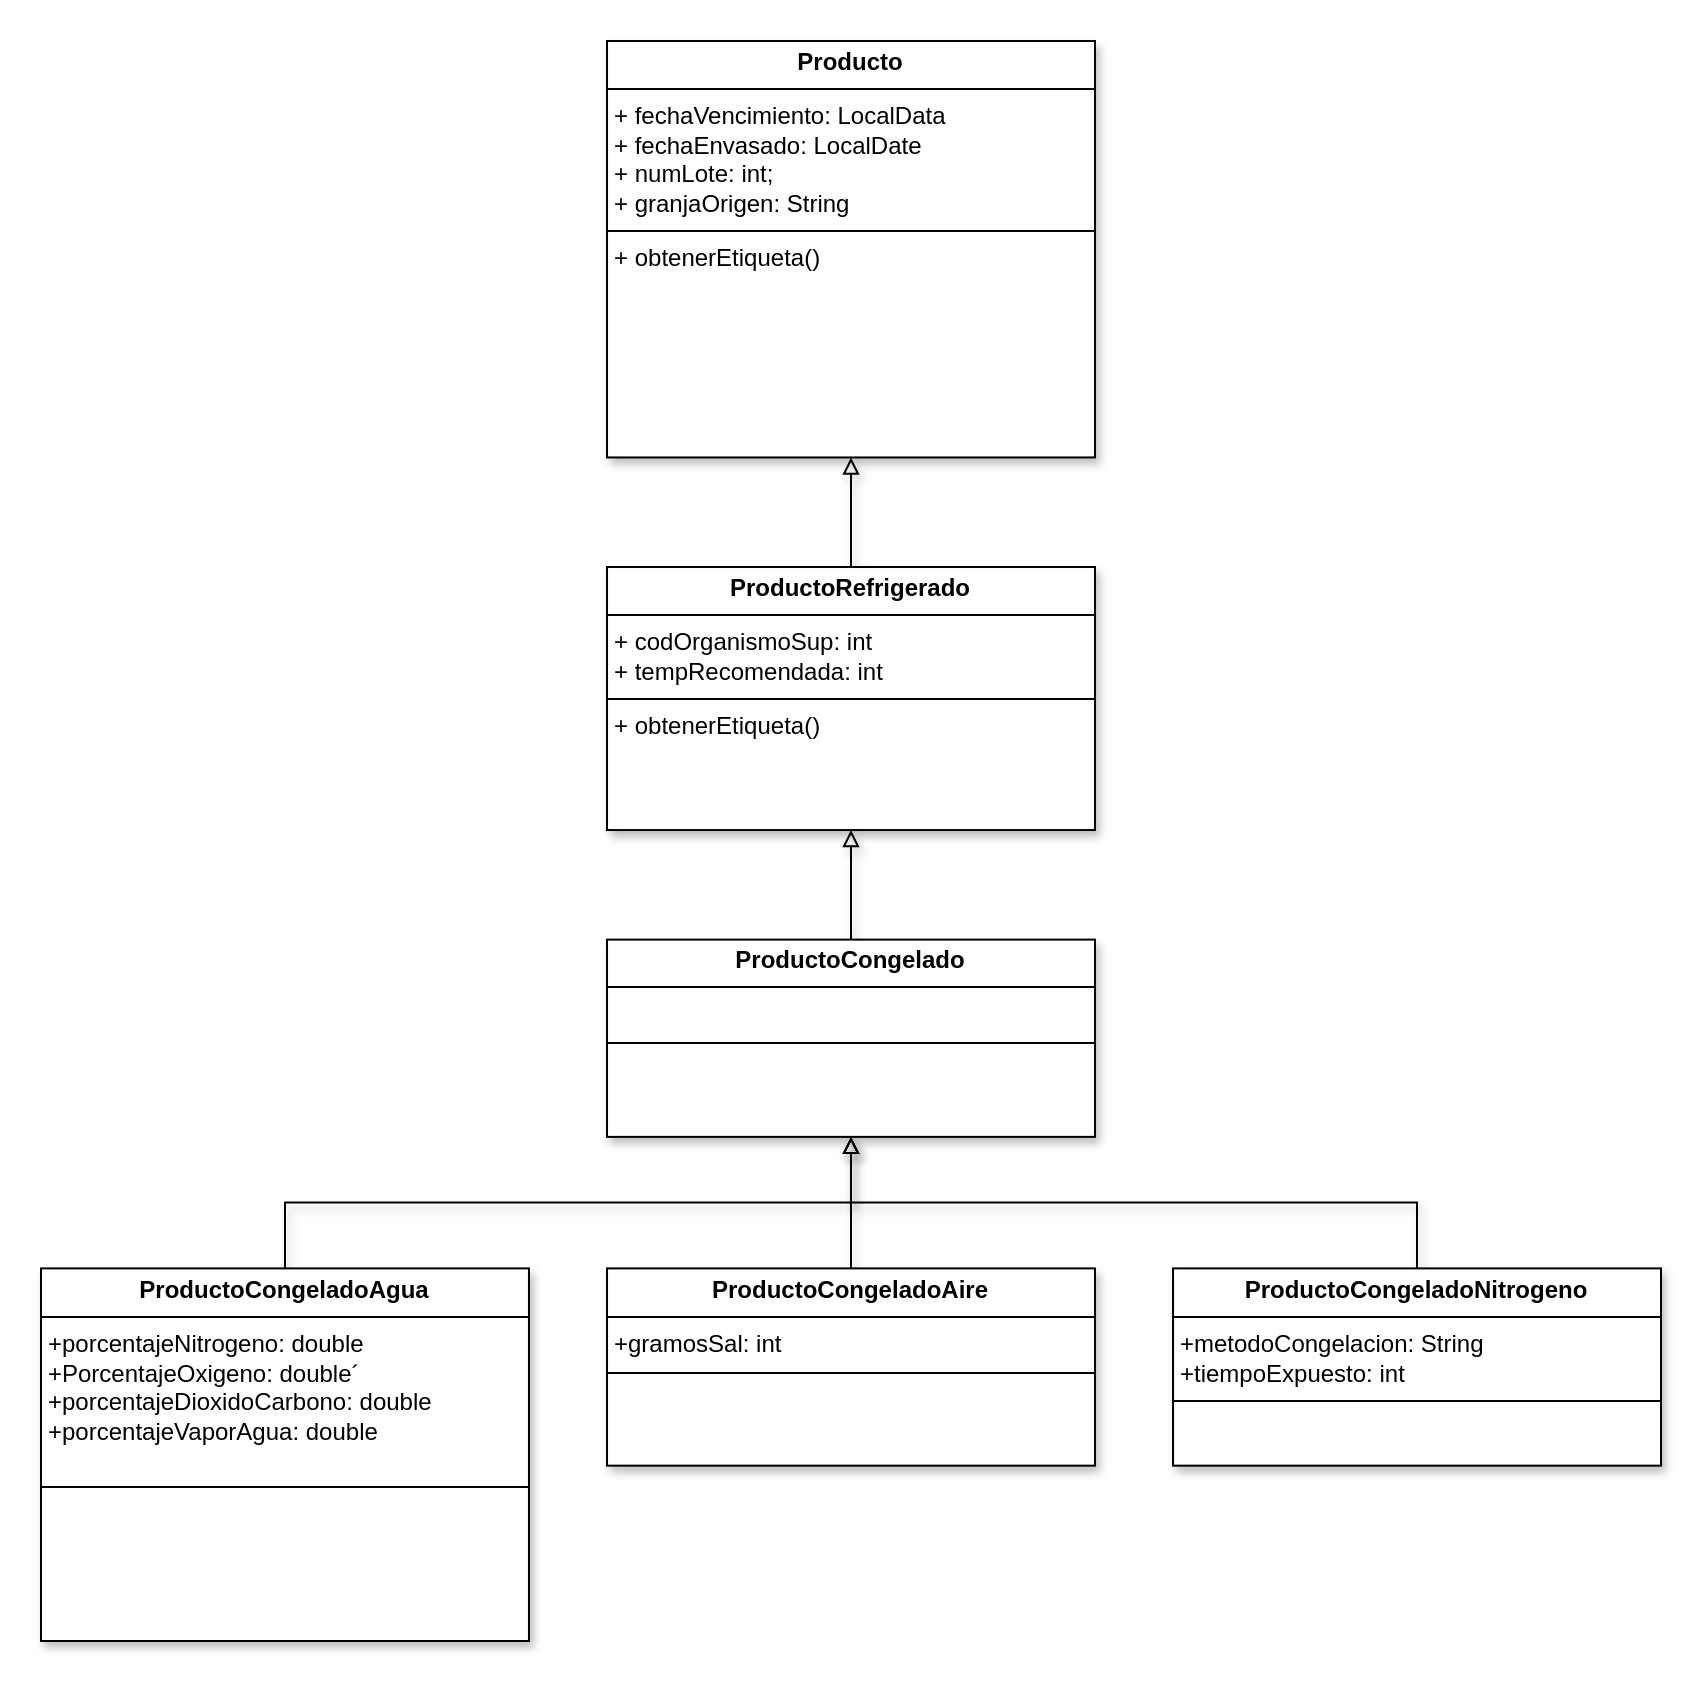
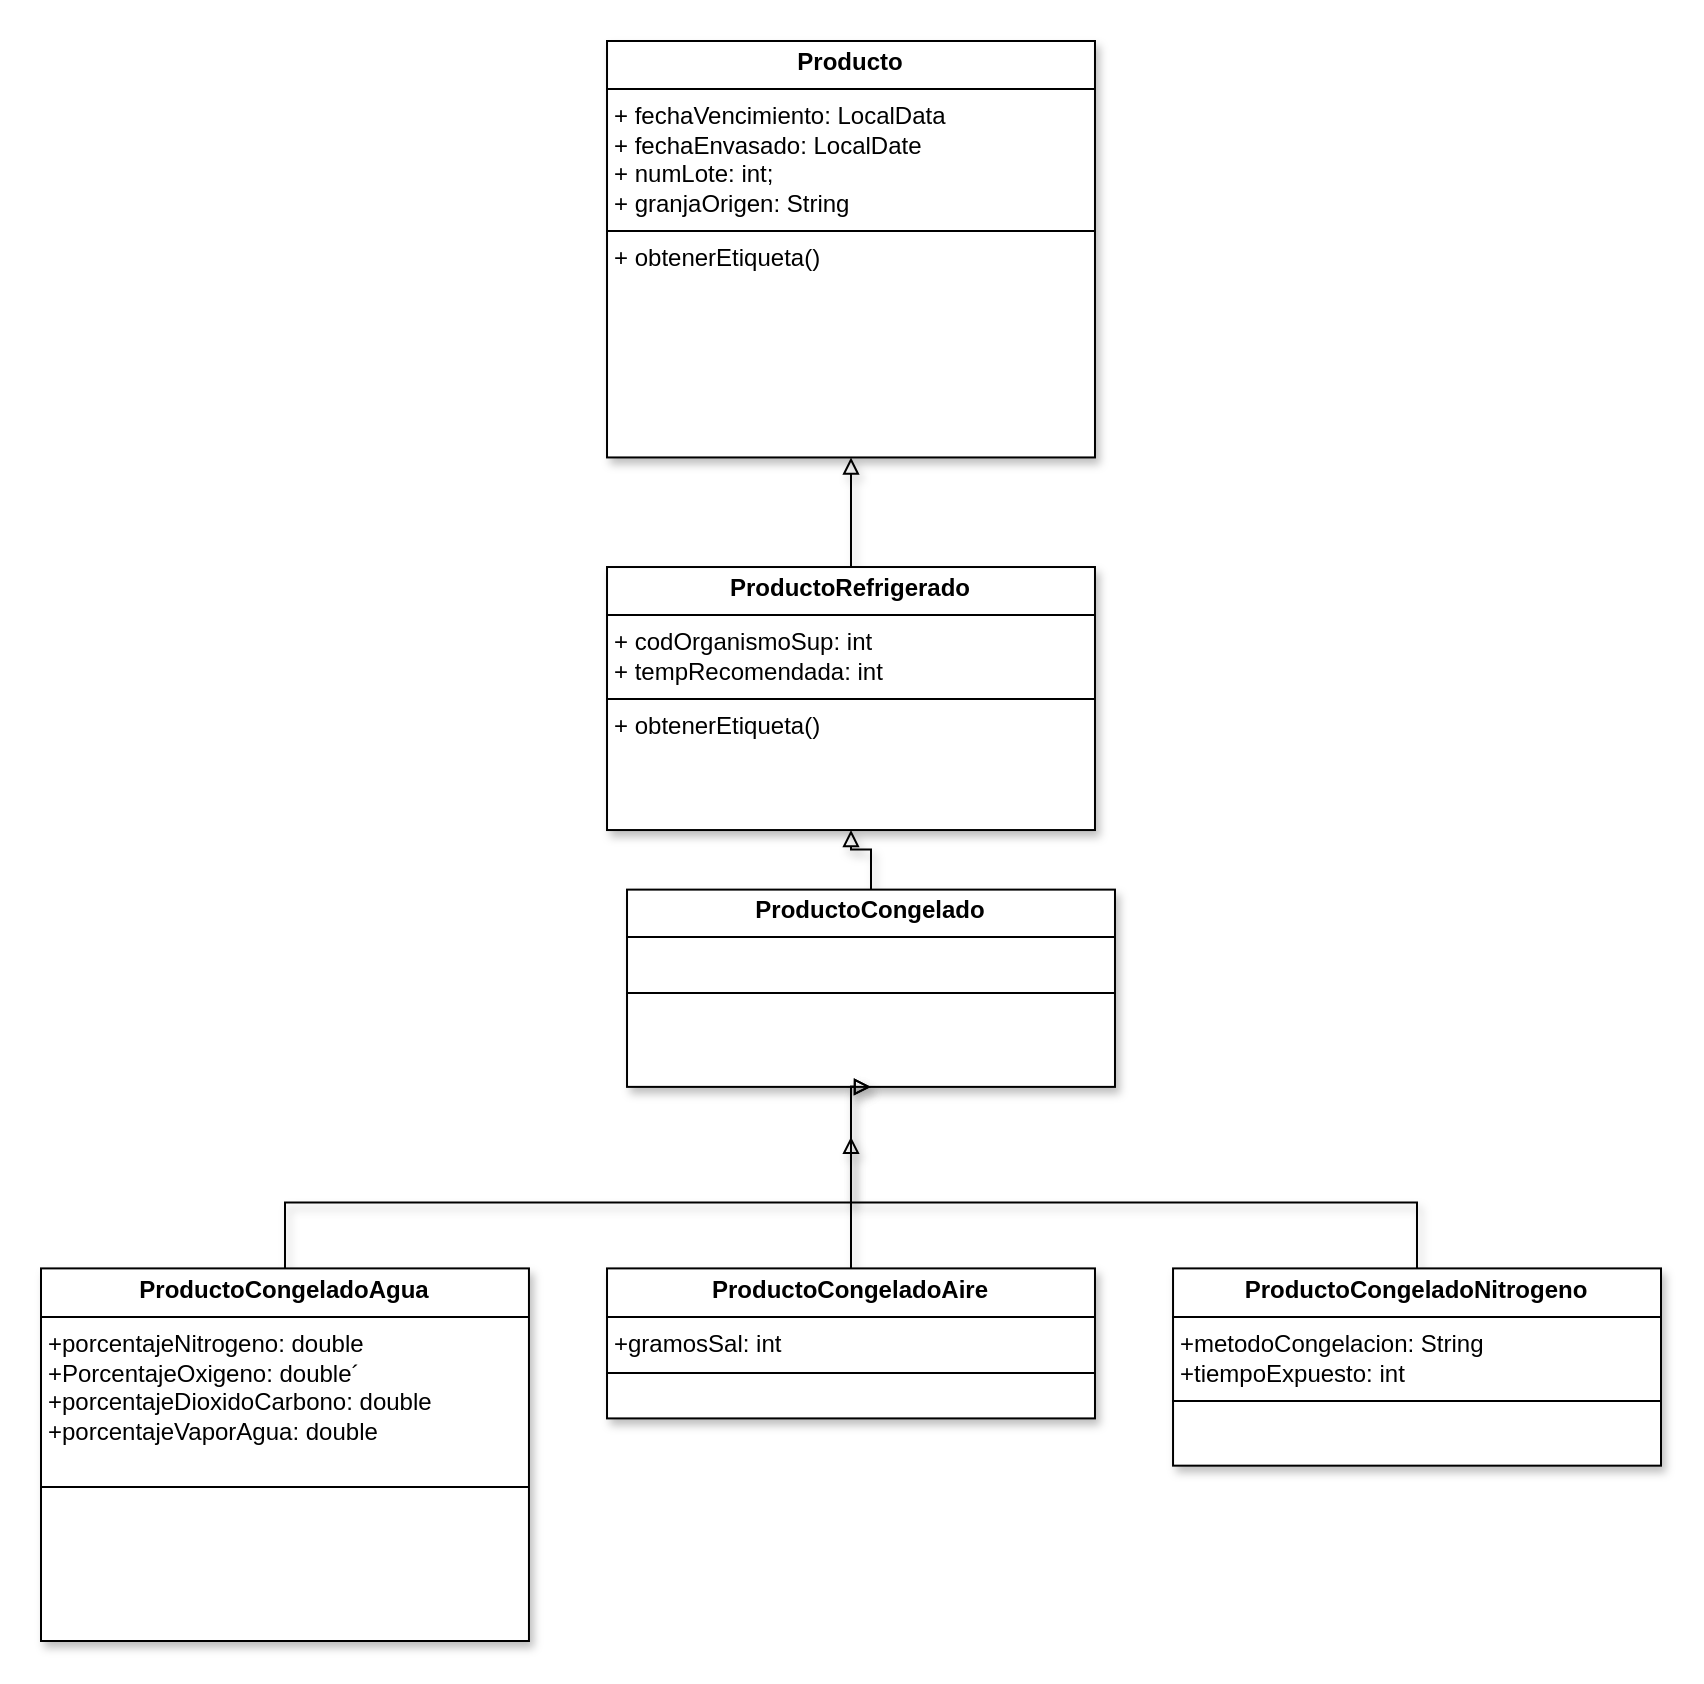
  <mxCell id="0" />
  <mxCell id="1" parent="0" />
  <mxCell id="2" value="" style="group;shadow=1;" vertex="1" connectable="0" parent="1"><mxGeometry x="20" y="20" width="810" height="800" as="geometry" /></mxCell>
  <mxCell id="3" value="&lt;p style=&quot;margin:0px;margin-top:4px;text-align:center;&quot;&gt;&lt;b&gt;Producto&lt;/b&gt;&lt;/p&gt;&lt;hr size=&quot;1&quot; style=&quot;border-style:solid;&quot;&gt;&lt;p style=&quot;margin:0px;margin-left:4px;&quot;&gt;+ fechaVencimiento: LocalData&lt;/p&gt;&lt;p style=&quot;margin:0px;margin-left:4px;&quot;&gt;+ fechaEnvasado: LocalDate&lt;/p&gt;&lt;p style=&quot;margin:0px;margin-left:4px;&quot;&gt;+ numLote: int;&lt;/p&gt;&lt;p style=&quot;margin:0px;margin-left:4px;&quot;&gt;+ granjaOrigen: String&lt;/p&gt;&lt;hr size=&quot;1&quot; style=&quot;border-style:solid;&quot;&gt;&lt;p style=&quot;margin:0px;margin-left:4px;&quot;&gt;+ obtenerEtiqueta()&lt;/p&gt;" style="verticalAlign=top;align=left;overflow=fill;html=1;whiteSpace=wrap;shadow=1;" parent="2" vertex="1"><mxGeometry x="283.012" width="243.976" height="208.219" as="geometry" /></mxCell>
  <mxCell id="4" style="edgeStyle=orthogonalEdgeStyle;rounded=0;orthogonalLoop=1;jettySize=auto;html=1;exitX=0.5;exitY=0;exitDx=0;exitDy=0;entryX=0.5;entryY=1;entryDx=0;entryDy=0;endArrow=block;endFill=0;shadow=1;" parent="2" source="5" target="3" edge="1"><mxGeometry relative="1" as="geometry" /></mxCell>
  <mxCell id="5" value="&lt;p style=&quot;margin:0px;margin-top:4px;text-align:center;&quot;&gt;&lt;b&gt;ProductoRefrigerado&lt;/b&gt;&lt;/p&gt;&lt;hr size=&quot;1&quot; style=&quot;border-style:solid;&quot;&gt;&lt;p style=&quot;margin:0px;margin-left:4px;&quot;&gt;+ codOrganismoSup: int&lt;/p&gt;&lt;p style=&quot;margin:0px;margin-left:4px;&quot;&gt;+ tempRecomendada: int&lt;/p&gt;&lt;hr size=&quot;1&quot; style=&quot;border-style:solid;&quot;&gt;&lt;p style=&quot;margin:0px;margin-left:4px;&quot;&gt;+ obtenerEtiqueta()&lt;/p&gt;" style="verticalAlign=top;align=left;overflow=fill;html=1;whiteSpace=wrap;shadow=1;" parent="2" vertex="1"><mxGeometry x="283.012" y="263.014" width="243.976" height="131.507" as="geometry" /></mxCell>
  <mxCell id="6" style="edgeStyle=orthogonalEdgeStyle;rounded=0;orthogonalLoop=1;jettySize=auto;html=1;entryX=0.5;entryY=1;entryDx=0;entryDy=0;endArrow=block;endFill=0;shadow=1;" parent="2" source="7" target="5" edge="1"><mxGeometry relative="1" as="geometry" /></mxCell>
- <mxCell id="7" value="&lt;p style=&quot;margin:0px;margin-top:4px;text-align:center;&quot;&gt;&lt;b&gt;ProductoCongelado&lt;/b&gt;&lt;/p&gt;&lt;hr size=&quot;1&quot; style=&quot;border-style:solid;&quot;&gt;&lt;p style=&quot;margin:0px;margin-left:4px;&quot;&gt;&lt;br&gt;&lt;/p&gt;&lt;hr size=&quot;1&quot; style=&quot;border-style:solid;&quot;&gt;&lt;p style=&quot;margin:0px;margin-left:4px;&quot;&gt;&lt;br&gt;&lt;/p&gt;" style="verticalAlign=top;align=left;overflow=fill;html=1;whiteSpace=wrap;shadow=1;" parent="2" vertex="1"><mxGeometry x="283.012" y="449.315" width="243.976" height="98.63" as="geometry" /></mxCell>
+ <mxCell id="7" value="&lt;p style=&quot;margin:0px;margin-top:4px;text-align:center;&quot;&gt;&lt;b&gt;ProductoCongelado&lt;/b&gt;&lt;/p&gt;&lt;hr size=&quot;1&quot; style=&quot;border-style:solid;&quot;&gt;&lt;p style=&quot;margin:0px;margin-left:4px;&quot;&gt;&lt;br&gt;&lt;/p&gt;&lt;hr size=&quot;1&quot; style=&quot;border-style:solid;&quot;&gt;&lt;p style=&quot;margin:0px;margin-left:4px;&quot;&gt;&lt;br&gt;&lt;/p&gt;" style="verticalAlign=top;align=left;overflow=fill;html=1;whiteSpace=wrap;shadow=1;" parent="2" vertex="1"><mxGeometry x="293.012" y="424.315" width="243.976" height="98.63" as="geometry" /></mxCell>
  <mxCell id="8" style="edgeStyle=orthogonalEdgeStyle;rounded=0;orthogonalLoop=1;jettySize=auto;html=1;entryX=0.5;entryY=1;entryDx=0;entryDy=0;endArrow=block;endFill=0;shadow=1;" parent="2" source="9" target="7" edge="1"><mxGeometry relative="1" as="geometry"><Array as="points"><mxPoint x="121.988" y="580.822" /><mxPoint x="405.0" y="580.822" /></Array></mxGeometry></mxCell>
  <mxCell id="9" value="&lt;p style=&quot;margin:0px;margin-top:4px;text-align:center;&quot;&gt;&lt;b&gt;ProductoCongeladoAgua&lt;/b&gt;&lt;/p&gt;&lt;hr size=&quot;1&quot; style=&quot;border-style:solid;&quot;&gt;&lt;p style=&quot;margin:0px;margin-left:4px;&quot;&gt;+porcentajeNitrogeno: double&lt;/p&gt;&lt;p style=&quot;margin:0px;margin-left:4px;&quot;&gt;+PorcentajeOxigeno: double´&lt;/p&gt;&lt;p style=&quot;margin:0px;margin-left:4px;&quot;&gt;+porcentajeDioxidoCarbono: double&lt;/p&gt;&lt;p style=&quot;margin:0px;margin-left:4px;&quot;&gt;+porcentajeVaporAgua: double&lt;/p&gt;&lt;p style=&quot;margin:0px;margin-left:4px;&quot;&gt;&lt;br&gt;&lt;/p&gt;&lt;hr size=&quot;1&quot; style=&quot;border-style:solid;&quot;&gt;&lt;p style=&quot;margin:0px;margin-left:4px;&quot;&gt;&lt;br&gt;&lt;/p&gt;" style="verticalAlign=top;align=left;overflow=fill;html=1;whiteSpace=wrap;shadow=1;" parent="2" vertex="1"><mxGeometry y="613.699" width="243.976" height="186.301" as="geometry" /></mxCell>
  <mxCell id="10" style="edgeStyle=orthogonalEdgeStyle;rounded=0;orthogonalLoop=1;jettySize=auto;html=1;endArrow=block;endFill=0;shadow=1;" parent="2" source="11" edge="1"><mxGeometry relative="1" as="geometry"><mxPoint x="405.0" y="547.945" as="targetPoint" /></mxGeometry></mxCell>
- <mxCell id="11" value="&lt;p style=&quot;margin:0px;margin-top:4px;text-align:center;&quot;&gt;&lt;b&gt;ProductoCongeladoAire&lt;/b&gt;&lt;/p&gt;&lt;hr size=&quot;1&quot; style=&quot;border-style:solid;&quot;&gt;&lt;p style=&quot;margin:0px;margin-left:4px;&quot;&gt;+gramosSal: int&lt;/p&gt;&lt;hr size=&quot;1&quot; style=&quot;border-style:solid;&quot;&gt;&lt;p style=&quot;margin:0px;margin-left:4px;&quot;&gt;&lt;br&gt;&lt;/p&gt;" style="verticalAlign=top;align=left;overflow=fill;html=1;whiteSpace=wrap;shadow=1;" parent="2" vertex="1"><mxGeometry x="283.012" y="613.699" width="243.976" height="98.63" as="geometry" /></mxCell>
+ <mxCell id="11" value="&lt;p style=&quot;margin:0px;margin-top:4px;text-align:center;&quot;&gt;&lt;b&gt;ProductoCongeladoAire&lt;/b&gt;&lt;/p&gt;&lt;hr size=&quot;1&quot; style=&quot;border-style:solid;&quot;&gt;&lt;p style=&quot;margin:0px;margin-left:4px;&quot;&gt;+gramosSal: int&lt;/p&gt;&lt;hr size=&quot;1&quot; style=&quot;border-style:solid;&quot;&gt;&lt;p style=&quot;margin:0px;margin-left:4px;&quot;&gt;&lt;br&gt;&lt;/p&gt;" style="verticalAlign=top;align=left;overflow=fill;html=1;whiteSpace=wrap;shadow=1;" parent="2" vertex="1"><mxGeometry x="283.012" y="613.699" width="243.976" height="75" as="geometry" /></mxCell>
  <mxCell id="12" style="edgeStyle=orthogonalEdgeStyle;rounded=0;orthogonalLoop=1;jettySize=auto;html=1;entryX=0.5;entryY=1;entryDx=0;entryDy=0;endArrow=block;endFill=0;shadow=1;" parent="2" source="13" target="7" edge="1"><mxGeometry relative="1" as="geometry"><Array as="points"><mxPoint x="688.012" y="580.822" /><mxPoint x="405.0" y="580.822" /></Array></mxGeometry></mxCell>
  <mxCell id="13" value="&lt;p style=&quot;margin:0px;margin-top:4px;text-align:center;&quot;&gt;&lt;b&gt;ProductoCongeladoNitrogeno&lt;/b&gt;&lt;/p&gt;&lt;hr size=&quot;1&quot; style=&quot;border-style:solid;&quot;&gt;&lt;p style=&quot;margin:0px;margin-left:4px;&quot;&gt;+metodoCongelacion: String&lt;/p&gt;&lt;p style=&quot;margin:0px;margin-left:4px;&quot;&gt;+tiempoExpuesto: int&lt;/p&gt;&lt;hr size=&quot;1&quot; style=&quot;border-style:solid;&quot;&gt;&lt;p style=&quot;margin:0px;margin-left:4px;&quot;&gt;&lt;br&gt;&lt;/p&gt;" style="verticalAlign=top;align=left;overflow=fill;html=1;whiteSpace=wrap;shadow=1;" parent="2" vertex="1"><mxGeometry x="566.024" y="613.699" width="243.976" height="98.63" as="geometry" /></mxCell>
